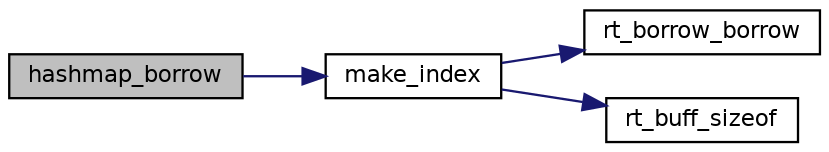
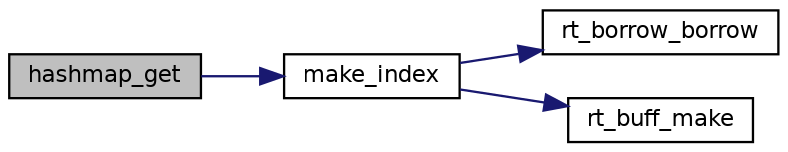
  digraph {
    rankdir=LR
    node [color=black fillcolor=white fontname=Helvetica fontsize=10 shape=record style=filled]
    edge [color=midnightblue fontname=Helvetica fontsize=10 labelfontname=Helvetica labelfontsize=10 style=solid]
-   n1 [fillcolor=grey75 fontcolor=black height=0.2 label=hashmap_borrow width=0.4]
+   n1 [fillcolor=grey75 fontcolor=black height=0.2 label=hashmap_get width=0.4]
    n2 [height=0.2 label=make_index width=0.4]
    n3 [height=0.2 label=rt_borrow_borrow width=0.4]
-   n4 [height=0.2 label=rt_buff_sizeof width=0.4]
+   n4 [height=0.2 label=rt_buff_make width=0.4]
    n1 -> n2
    n2 -> n3
    n2 -> n4
  }
